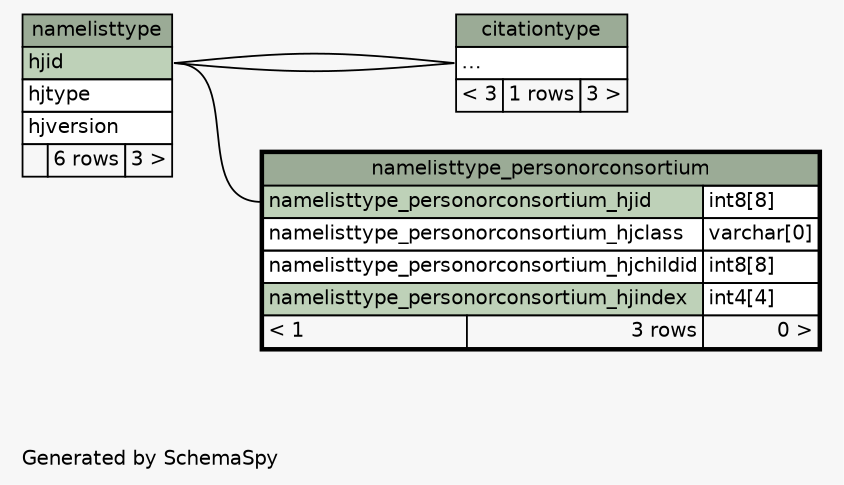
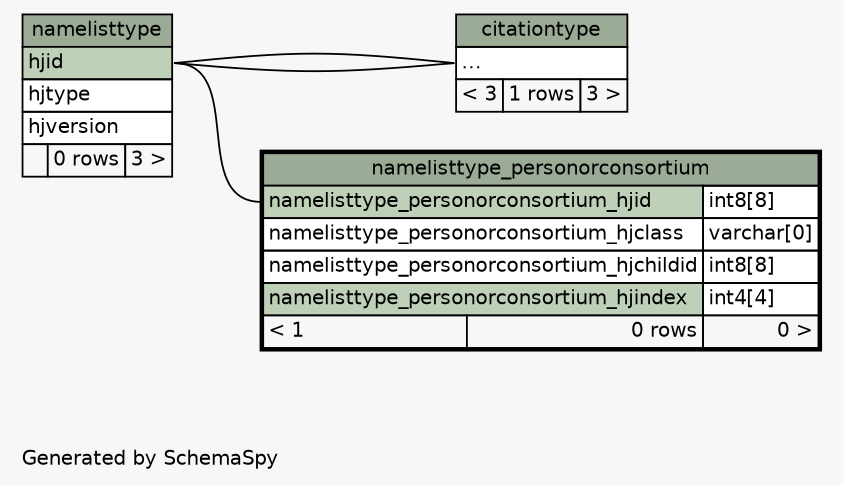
  digraph {
    bgcolor="#f7f7f7"
    fontname=Helvetica
    fontsize=11
    label="\nGenerated by SchemaSpy"
    labeljust=l
    nodesep=0.18
    rankdir=RL
    ranksep=0.46
    node [fontname=Helvetica fontsize=11 shape=plaintext]
    edge [arrowhead=none arrowsize=0.8 arrowtail=crowodot headport="hjid:e" tailport="elipses:w"]
    n1 [label=<     <TABLE BORDER="0" CELLBORDER="1" CELLSPACING="0" BGCOLOR="#ffffff">       <TR><TD COLSPAN="3" BGCOLOR="#9bab96" ALIGN="CENTER">citationtype</TD></TR>       <TR><TD PORT="elipses" COLSPAN="3" ALIGN="LEFT">...</TD></TR>       <TR><TD ALIGN="LEFT" BGCOLOR="#f7f7f7">&lt; 3</TD><TD ALIGN="RIGHT" BGCOLOR="#f7f7f7">1 rows</TD><TD ALIGN="RIGHT" BGCOLOR="#f7f7f7">3 &gt;</TD></TR>     </TABLE>>]
-   n2 [label=<     <TABLE BORDER="0" CELLBORDER="1" CELLSPACING="0" BGCOLOR="#ffffff">       <TR><TD COLSPAN="3" BGCOLOR="#9bab96" ALIGN="CENTER">namelisttype</TD></TR>       <TR><TD PORT="hjid" COLSPAN="3" BGCOLOR="#bed1b8" ALIGN="LEFT">hjid</TD></TR>       <TR><TD PORT="hjtype" COLSPAN="3" ALIGN="LEFT">hjtype</TD></TR>       <TR><TD PORT="hjversion" COLSPAN="3" ALIGN="LEFT">hjversion</TD></TR>       <TR><TD ALIGN="LEFT" BGCOLOR="#f7f7f7">  </TD><TD ALIGN="RIGHT" BGCOLOR="#f7f7f7">6 rows</TD><TD ALIGN="RIGHT" BGCOLOR="#f7f7f7">3 &gt;</TD></TR>     </TABLE>>]
-   n3 [label=<     <TABLE BORDER="2" CELLBORDER="1" CELLSPACING="0" BGCOLOR="#ffffff">       <TR><TD COLSPAN="3" BGCOLOR="#9bab96" ALIGN="CENTER">namelisttype_personorconsortium</TD></TR>       <TR><TD PORT="namelisttype_personorconsortium_hjid" COLSPAN="2" BGCOLOR="#bed1b8" ALIGN="LEFT">namelisttype_personorconsortium_hjid</TD><TD PORT="namelisttype_personorconsortium_hjid.type" ALIGN="LEFT">int8[8]</TD></TR>       <TR><TD PORT="namelisttype_personorconsortium_hjclass" COLSPAN="2" ALIGN="LEFT">namelisttype_personorconsortium_hjclass</TD><TD PORT="namelisttype_personorconsortium_hjclass.type" ALIGN="LEFT">varchar[0]</TD></TR>       <TR><TD PORT="namelisttype_personorconsortium_hjchildid" COLSPAN="2" ALIGN="LEFT">namelisttype_personorconsortium_hjchildid</TD><TD PORT="namelisttype_personorconsortium_hjchildid.type" ALIGN="LEFT">int8[8]</TD></TR>       <TR><TD PORT="namelisttype_personorconsortium_hjindex" COLSPAN="2" BGCOLOR="#bed1b8" ALIGN="LEFT">namelisttype_personorconsortium_hjindex</TD><TD PORT="namelisttype_personorconsortium_hjindex.type" ALIGN="LEFT">int4[4]</TD></TR>       <TR><TD ALIGN="LEFT" BGCOLOR="#f7f7f7">&lt; 1</TD><TD ALIGN="RIGHT" BGCOLOR="#f7f7f7">3 rows</TD><TD ALIGN="RIGHT" BGCOLOR="#f7f7f7">0 &gt;</TD></TR>     </TABLE>>]
+   n2 [label=<     <TABLE BORDER="0" CELLBORDER="1" CELLSPACING="0" BGCOLOR="#ffffff">       <TR><TD COLSPAN="3" BGCOLOR="#9bab96" ALIGN="CENTER">namelisttype</TD></TR>       <TR><TD PORT="hjid" COLSPAN="3" BGCOLOR="#bed1b8" ALIGN="LEFT">hjid</TD></TR>       <TR><TD PORT="hjtype" COLSPAN="3" ALIGN="LEFT">hjtype</TD></TR>       <TR><TD PORT="hjversion" COLSPAN="3" ALIGN="LEFT">hjversion</TD></TR>       <TR><TD ALIGN="LEFT" BGCOLOR="#f7f7f7">  </TD><TD ALIGN="RIGHT" BGCOLOR="#f7f7f7">0 rows</TD><TD ALIGN="RIGHT" BGCOLOR="#f7f7f7">3 &gt;</TD></TR>     </TABLE>>]
+   n3 [label=<     <TABLE BORDER="2" CELLBORDER="1" CELLSPACING="0" BGCOLOR="#ffffff">       <TR><TD COLSPAN="3" BGCOLOR="#9bab96" ALIGN="CENTER">namelisttype_personorconsortium</TD></TR>       <TR><TD PORT="namelisttype_personorconsortium_hjid" COLSPAN="2" BGCOLOR="#bed1b8" ALIGN="LEFT">namelisttype_personorconsortium_hjid</TD><TD PORT="namelisttype_personorconsortium_hjid.type" ALIGN="LEFT">int8[8]</TD></TR>       <TR><TD PORT="namelisttype_personorconsortium_hjclass" COLSPAN="2" ALIGN="LEFT">namelisttype_personorconsortium_hjclass</TD><TD PORT="namelisttype_personorconsortium_hjclass.type" ALIGN="LEFT">varchar[0]</TD></TR>       <TR><TD PORT="namelisttype_personorconsortium_hjchildid" COLSPAN="2" ALIGN="LEFT">namelisttype_personorconsortium_hjchildid</TD><TD PORT="namelisttype_personorconsortium_hjchildid.type" ALIGN="LEFT">int8[8]</TD></TR>       <TR><TD PORT="namelisttype_personorconsortium_hjindex" COLSPAN="2" BGCOLOR="#bed1b8" ALIGN="LEFT">namelisttype_personorconsortium_hjindex</TD><TD PORT="namelisttype_personorconsortium_hjindex.type" ALIGN="LEFT">int4[4]</TD></TR>       <TR><TD ALIGN="LEFT" BGCOLOR="#f7f7f7">&lt; 1</TD><TD ALIGN="RIGHT" BGCOLOR="#f7f7f7">0 rows</TD><TD ALIGN="RIGHT" BGCOLOR="#f7f7f7">0 &gt;</TD></TR>     </TABLE>>]
    n1 -> n2
    n1 -> n2
    n3 -> n2 [tailport="namelisttype_personorconsortium_hjid:w"]
  }
